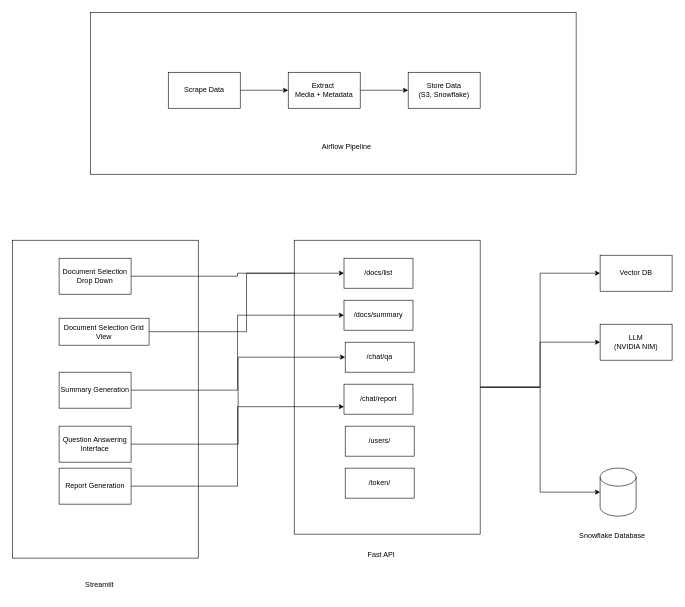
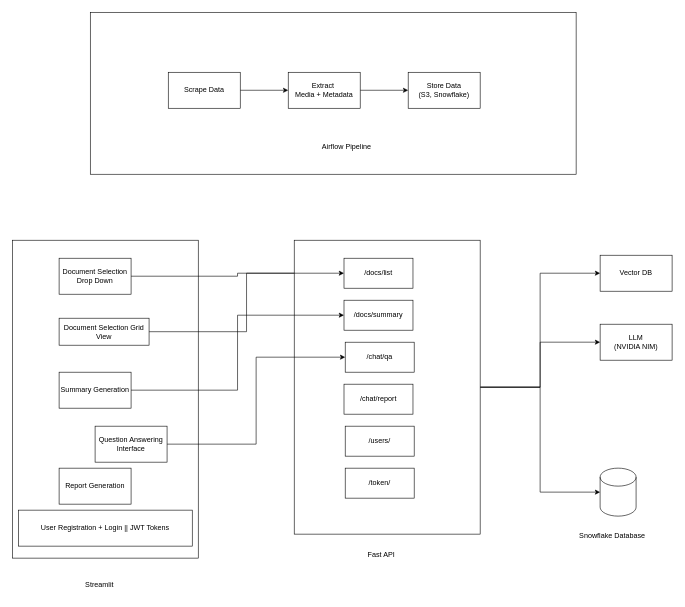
  <mxCell id="0" />
  <mxCell id="1" parent="0" />
  <mxCell id="2" value="" style="rounded=0;whiteSpace=wrap;html=1;" vertex="1" parent="1"><mxGeometry x="150" y="20" width="810" height="270" as="geometry" /></mxCell>
  <mxCell id="3" value="" style="edgeStyle=orthogonalEdgeStyle;rounded=0;orthogonalLoop=1;jettySize=auto;html=1;" edge="1" parent="1" source="4" target="6"><mxGeometry relative="1" as="geometry" /></mxCell>
  <mxCell id="4" value="Scrape Data" style="rounded=0;whiteSpace=wrap;html=1;" vertex="1" parent="1"><mxGeometry x="280" y="120" width="120" height="60" as="geometry" /></mxCell>
  <mxCell id="5" value="" style="edgeStyle=orthogonalEdgeStyle;rounded=0;orthogonalLoop=1;jettySize=auto;html=1;" edge="1" parent="1" source="6" target="7"><mxGeometry relative="1" as="geometry" /></mxCell>
  <mxCell id="6" value="Extract&amp;nbsp;&lt;div&gt;Media + Metadata&lt;/div&gt;" style="rounded=0;whiteSpace=wrap;html=1;" vertex="1" parent="1"><mxGeometry x="480" y="120" width="120" height="60" as="geometry" /></mxCell>
  <mxCell id="7" value="Store Data&lt;div&gt;(S3, Snowflake)&lt;/div&gt;" style="rounded=0;whiteSpace=wrap;html=1;" vertex="1" parent="1"><mxGeometry x="680" y="120" width="120" height="60" as="geometry" /></mxCell>
  <mxCell id="8" value="Airflow Pipeline" style="text;html=1;align=center;verticalAlign=middle;whiteSpace=wrap;rounded=0;" vertex="1" parent="1"><mxGeometry x="525" y="230" width="105" height="30" as="geometry" /></mxCell>
  <mxCell id="9" value="" style="rounded=0;whiteSpace=wrap;html=1;" vertex="1" parent="1"><mxGeometry x="20" y="400" width="310" height="530" as="geometry" /></mxCell>
  <mxCell id="10" style="edgeStyle=orthogonalEdgeStyle;rounded=0;orthogonalLoop=1;jettySize=auto;html=1;entryX=0;entryY=0.5;entryDx=0;entryDy=0;endArrow=open;" edge="1" parent="1" source="11" target="17"><mxGeometry relative="1" as="geometry" /></mxCell>
  <mxCell id="11" value="&lt;div&gt;Document Selection Drop Down&lt;/div&gt;" style="rounded=0;whiteSpace=wrap;html=1;" vertex="1" parent="1"><mxGeometry x="98" y="430" width="120" height="60" as="geometry" /></mxCell>
  <mxCell id="12" value="Streamlit" style="text;html=1;align=center;verticalAlign=middle;whiteSpace=wrap;rounded=0;" vertex="1" parent="1"><mxGeometry x="113" y="960" width="105" height="30" as="geometry" /></mxCell>
  <mxCell id="13" style="edgeStyle=orthogonalEdgeStyle;rounded=0;orthogonalLoop=1;jettySize=auto;html=1;" edge="1" parent="1" source="16" target="33"><mxGeometry relative="1" as="geometry" /></mxCell>
  <mxCell id="14" style="edgeStyle=orthogonalEdgeStyle;rounded=0;orthogonalLoop=1;jettySize=auto;html=1;" edge="1" parent="1" source="16" target="35"><mxGeometry relative="1" as="geometry" /></mxCell>
  <mxCell id="15" value="" style="edgeStyle=orthogonalEdgeStyle;rounded=0;orthogonalLoop=1;jettySize=auto;html=1;" edge="1" parent="1" source="16" target="36"><mxGeometry relative="1" as="geometry" /></mxCell>
  <mxCell id="16" value="" style="rounded=0;whiteSpace=wrap;html=1;" vertex="1" parent="1"><mxGeometry x="490" y="400" width="310" height="490" as="geometry" /></mxCell>
  <mxCell id="17" value="/docs/list" style="rounded=0;whiteSpace=wrap;html=1;" vertex="1" parent="1"><mxGeometry x="573" y="430" width="115" height="50" as="geometry" /></mxCell>
  <mxCell id="18" value="Fast API" style="text;html=1;align=center;verticalAlign=middle;whiteSpace=wrap;rounded=0;" vertex="1" parent="1"><mxGeometry x="583" y="910" width="105" height="30" as="geometry" /></mxCell>
  <mxCell id="19" value="/docs/summary" style="rounded=0;whiteSpace=wrap;html=1;" vertex="1" parent="1"><mxGeometry x="573" y="500" width="115" height="50" as="geometry" /></mxCell>
  <mxCell id="20" style="edgeStyle=orthogonalEdgeStyle;rounded=0;orthogonalLoop=1;jettySize=auto;html=1;entryX=0;entryY=0.5;entryDx=0;entryDy=0;" edge="1" parent="1" source="21" target="17"><mxGeometry relative="1" as="geometry" /></mxCell>
  <mxCell id="21" value="&lt;div&gt;Document Selection Grid View&lt;/div&gt;" style="rounded=0;whiteSpace=wrap;html=1;" vertex="1" parent="1"><mxGeometry x="98" y="530" width="150" height="45" as="geometry" /></mxCell>
  <mxCell id="22" value="/chat/qa" style="rounded=0;whiteSpace=wrap;html=1;" vertex="1" parent="1"><mxGeometry x="575" y="570" width="115" height="50" as="geometry" /></mxCell>
  <mxCell id="23" value="/chat/report" style="rounded=0;whiteSpace=wrap;html=1;" vertex="1" parent="1"><mxGeometry x="573" y="640" width="115" height="50" as="geometry" /></mxCell>
  <mxCell id="24" style="edgeStyle=orthogonalEdgeStyle;rounded=0;orthogonalLoop=1;jettySize=auto;html=1;entryX=0;entryY=0.5;entryDx=0;entryDy=0;" edge="1" parent="1" source="25" target="22"><mxGeometry relative="1" as="geometry" /></mxCell>
- <mxCell id="25" value="Question Answering Interface" style="rounded=0;whiteSpace=wrap;html=1;" vertex="1" parent="1"><mxGeometry x="98" y="710" width="120" height="60" as="geometry" /></mxCell>
+ <mxCell id="25" value="Question Answering Interface" style="rounded=0;whiteSpace=wrap;html=1;" vertex="1" parent="1"><mxGeometry x="158" y="710" width="120" height="60" as="geometry" /></mxCell>
  <mxCell id="26" style="edgeStyle=orthogonalEdgeStyle;rounded=0;orthogonalLoop=1;jettySize=auto;html=1;entryX=0;entryY=0.5;entryDx=0;entryDy=0;" edge="1" parent="1" source="27" target="19"><mxGeometry relative="1" as="geometry" /></mxCell>
  <mxCell id="27" value="Summary Generation" style="rounded=0;whiteSpace=wrap;html=1;" vertex="1" parent="1"><mxGeometry x="98" y="620" width="120" height="60" as="geometry" /></mxCell>
+ <mxCell id="28" value="User Registration + Login || JWT Tokens" style="rounded=0;whiteSpace=wrap;html=1;" vertex="1" parent="1"><mxGeometry x="30" y="850" width="290" height="60" as="geometry" /></mxCell>
  <mxCell id="29" value="/users/" style="rounded=0;whiteSpace=wrap;html=1;" vertex="1" parent="1"><mxGeometry x="575" y="710" width="115" height="50" as="geometry" /></mxCell>
  <mxCell id="30" value="/token/" style="rounded=0;whiteSpace=wrap;html=1;" vertex="1" parent="1"><mxGeometry x="575" y="780" width="115" height="50" as="geometry" /></mxCell>
- <mxCell id="31" style="edgeStyle=orthogonalEdgeStyle;rounded=0;orthogonalLoop=1;jettySize=auto;html=1;entryX=0;entryY=0.75;entryDx=0;entryDy=0;" edge="1" parent="1" source="32" target="23"><mxGeometry relative="1" as="geometry" /></mxCell>
  <mxCell id="32" value="Report Generation" style="rounded=0;whiteSpace=wrap;html=1;" vertex="1" parent="1"><mxGeometry x="98" y="780" width="120" height="60" as="geometry" /></mxCell>
  <mxCell id="33" value="" style="shape=cylinder3;whiteSpace=wrap;html=1;boundedLbl=1;backgroundOutline=1;size=15;" vertex="1" parent="1"><mxGeometry x="1000" y="780" width="60" height="80" as="geometry" /></mxCell>
  <mxCell id="34" value="Snowflake Database" style="text;html=1;align=center;verticalAlign=middle;resizable=0;points=[];autosize=1;strokeColor=none;fillColor=none;" vertex="1" parent="1"><mxGeometry x="955" y="878" width="130" height="30" as="geometry" /></mxCell>
  <mxCell id="35" value="LLM&lt;div&gt;(NVIDIA NIM)&lt;/div&gt;" style="rounded=0;whiteSpace=wrap;html=1;" vertex="1" parent="1"><mxGeometry x="1000" y="540" width="120" height="60" as="geometry" /></mxCell>
  <mxCell id="36" value="Vector DB" style="whiteSpace=wrap;html=1;rounded=0;" vertex="1" parent="1"><mxGeometry x="1000" y="425" width="120" height="60" as="geometry" /></mxCell>
